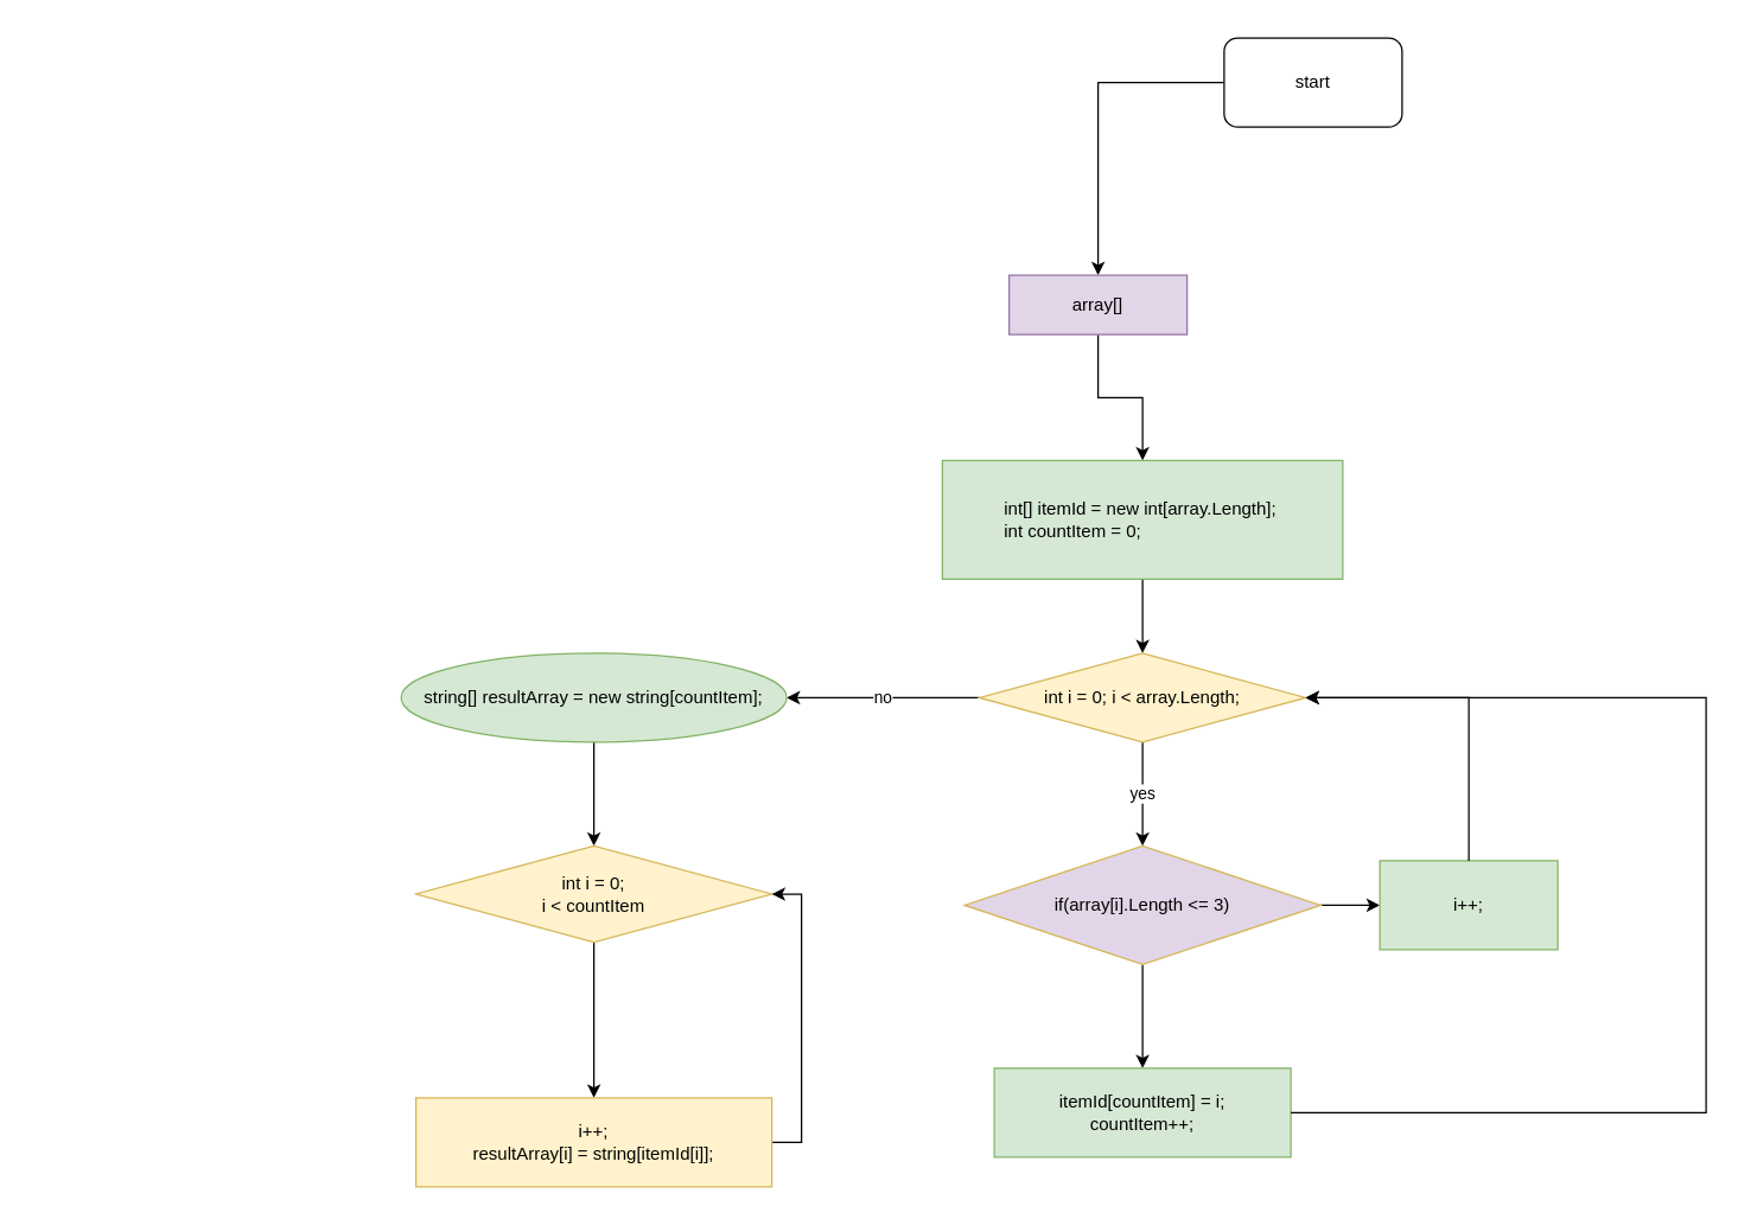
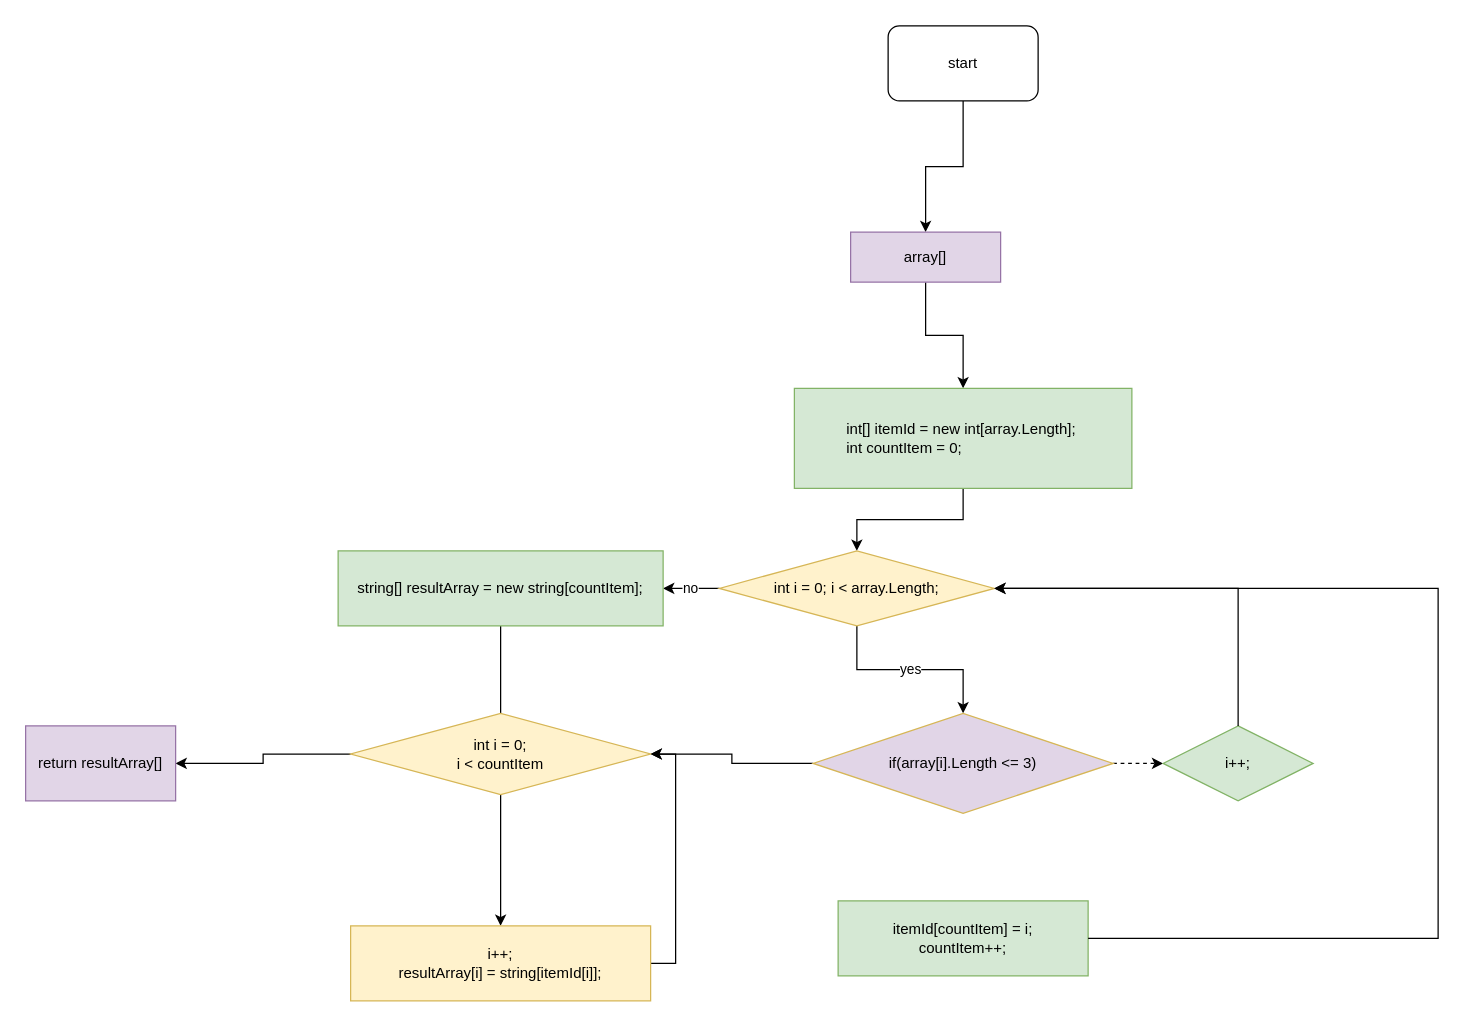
  <mxCell id="0" />
  <mxCell id="1" parent="0" />
  <mxCell id="2" value="" style="edgeStyle=orthogonalEdgeStyle;rounded=0;orthogonalLoop=1;jettySize=auto;html=1;" edge="1" parent="1" source="3" target="5"><mxGeometry relative="1" as="geometry" /></mxCell>
- <mxCell id="3" value="start&lt;br&gt;" style="rounded=1;whiteSpace=wrap;html=1;" vertex="1" parent="1"><mxGeometry x="825" y="25" width="120" height="60" as="geometry" /></mxCell>
+ <mxCell id="3" value="start&lt;br&gt;" style="rounded=1;whiteSpace=wrap;html=1;" vertex="1" parent="1"><mxGeometry x="710" y="20" width="120" height="60" as="geometry" /></mxCell>
  <mxCell id="4" value="" style="edgeStyle=orthogonalEdgeStyle;rounded=0;orthogonalLoop=1;jettySize=auto;html=1;" edge="1" parent="1" source="5" target="7"><mxGeometry relative="1" as="geometry" /></mxCell>
  <mxCell id="5" value="array[]" style="whiteSpace=wrap;html=1;rounded=1;arcSize=0;align=center;fillColor=#e1d5e7;strokeColor=#9673a6;" vertex="1" parent="1"><mxGeometry x="680" y="185" width="120" height="40" as="geometry" /></mxCell>
  <mxCell id="6" value="" style="edgeStyle=orthogonalEdgeStyle;rounded=0;orthogonalLoop=1;jettySize=auto;html=1;" edge="1" parent="1" source="7" target="10"><mxGeometry relative="1" as="geometry" /></mxCell>
  <mxCell id="7" value="&lt;blockquote style=&quot;margin: 0 0 0 40px; border: none; padding: 0px;&quot;&gt;int[] itemId = new int[array.Length];&lt;br&gt; int countItem = 0;&lt;/blockquote&gt;" style="whiteSpace=wrap;html=1;align=left;fillColor=#d5e8d4;strokeColor=#82b366;rounded=1;arcSize=0;" vertex="1" parent="1"><mxGeometry x="635" y="310" width="270" height="80" as="geometry" /></mxCell>
  <mxCell id="8" value="yes" style="edgeStyle=orthogonalEdgeStyle;rounded=0;orthogonalLoop=1;jettySize=auto;html=1;" edge="1" parent="1" source="10" target="13"><mxGeometry relative="1" as="geometry" /></mxCell>
  <mxCell id="9" value="no" style="edgeStyle=orthogonalEdgeStyle;rounded=0;orthogonalLoop=1;jettySize=auto;html=1;" edge="1" parent="1" source="10" target="19"><mxGeometry relative="1" as="geometry" /></mxCell>
- <mxCell id="10" value="int i = 0; i &amp;lt; array.Length;" style="rhombus;whiteSpace=wrap;html=1;align=center;fillColor=#fff2cc;strokeColor=#d6b656;rounded=1;arcSize=0;" vertex="1" parent="1"><mxGeometry x="660" y="440" width="220" height="60" as="geometry" /></mxCell>
- <mxCell id="11" value="" style="edgeStyle=orthogonalEdgeStyle;rounded=0;orthogonalLoop=1;jettySize=auto;html=1;" edge="1" parent="1" source="13" target="14"><mxGeometry relative="1" as="geometry" /></mxCell>
- <mxCell id="12" value="" style="edgeStyle=orthogonalEdgeStyle;rounded=0;orthogonalLoop=1;jettySize=auto;html=1;" edge="1" parent="1" source="13" target="16"><mxGeometry relative="1" as="geometry" /></mxCell>
+ <mxCell id="10" value="int i = 0; i &amp;lt; array.Length;" style="rhombus;whiteSpace=wrap;html=1;align=center;fillColor=#fff2cc;strokeColor=#d6b656;rounded=1;arcSize=0;" vertex="1" parent="1"><mxGeometry x="575" y="440" width="220" height="60" as="geometry" /></mxCell>
+ <mxCell id="11" value="" style="edgeStyle=orthogonalEdgeStyle;rounded=0;orthogonalLoop=1;jettySize=auto;html=1;" edge="1" parent="1" source="13" target="22"><mxGeometry relative="1" as="geometry" /></mxCell>
+ <mxCell id="12" value="" style="edgeStyle=orthogonalEdgeStyle;rounded=0;orthogonalLoop=1;jettySize=auto;html=1;dashed=1;" edge="1" parent="1" source="13" target="16"><mxGeometry relative="1" as="geometry" /></mxCell>
  <mxCell id="13" value="if(array[i].Length &amp;lt;= 3)" style="rhombus;whiteSpace=wrap;html=1;fillColor=#e1d5e7;strokeColor=#d6b656;rounded=1;arcSize=0;" vertex="1" parent="1"><mxGeometry x="650" y="570" width="240" height="80" as="geometry" /></mxCell>
  <mxCell id="14" value="itemId[countItem] = i; &lt;br&gt;countItem++;" style="whiteSpace=wrap;html=1;fillColor=#d5e8d4;strokeColor=#82b366;arcSize=0;rounded=0;" vertex="1" parent="1"><mxGeometry x="670" y="720" width="200" height="60" as="geometry" /></mxCell>
  <mxCell id="15" value="" style="endArrow=classic;html=1;rounded=0;exitX=1;exitY=0.5;exitDx=0;exitDy=0;entryX=1;entryY=0.5;entryDx=0;entryDy=0;" edge="1" parent="1" source="14" target="10"><mxGeometry width="50" height="50" relative="1" as="geometry"><mxPoint x="750" y="680" as="sourcePoint" /><mxPoint x="920" y="490" as="targetPoint" /><Array as="points"><mxPoint x="1150" y="750" /><mxPoint x="1150" y="470" /></Array></mxGeometry></mxCell>
- <mxCell id="16" value="i++;" style="whiteSpace=wrap;html=1;fillColor=#d5e8d4;strokeColor=#82b366;rounded=1;arcSize=0;" vertex="1" parent="1"><mxGeometry x="930" y="580" width="120" height="60" as="geometry" /></mxCell>
+ <mxCell id="16" value="i++;" style="rhombus;whiteSpace=wrap;html=1;fillColor=#d5e8d4;strokeColor=#82b366;arcSize=0;" vertex="1" parent="1"><mxGeometry x="930" y="580" width="120" height="60" as="geometry" /></mxCell>
  <mxCell id="17" value="" style="endArrow=classic;html=1;rounded=0;exitX=0.5;exitY=0;exitDx=0;exitDy=0;entryX=1;entryY=0.5;entryDx=0;entryDy=0;" edge="1" parent="1" source="16" target="10"><mxGeometry width="50" height="50" relative="1" as="geometry"><mxPoint x="670" y="590" as="sourcePoint" /><mxPoint x="920" y="510" as="targetPoint" /><Array as="points"><mxPoint x="990" y="470" /></Array></mxGeometry></mxCell>
- <mxCell id="18" value="" style="edgeStyle=orthogonalEdgeStyle;rounded=0;orthogonalLoop=1;jettySize=auto;html=1;" edge="1" parent="1" source="19" target="22"><mxGeometry relative="1" as="geometry" /></mxCell>
- <mxCell id="19" value="string[] resultArray = new string[countItem];" style="ellipse;whiteSpace=wrap;html=1;fillColor=#d5e8d4;strokeColor=#82b366;arcSize=0;" vertex="1" parent="1"><mxGeometry x="270" y="440" width="260" height="60" as="geometry" /></mxCell>
+ <mxCell id="18" value="" style="edgeStyle=orthogonalEdgeStyle;rounded=0;orthogonalLoop=1;jettySize=auto;html=1;endArrow=none;" edge="1" parent="1" source="19" target="22"><mxGeometry relative="1" as="geometry" /></mxCell>
+ <mxCell id="19" value="string[] resultArray = new string[countItem];" style="whiteSpace=wrap;html=1;fillColor=#d5e8d4;strokeColor=#82b366;rounded=1;arcSize=0;" vertex="1" parent="1"><mxGeometry x="270" y="440" width="260" height="60" as="geometry" /></mxCell>
  <mxCell id="20" value="" style="edgeStyle=orthogonalEdgeStyle;rounded=0;orthogonalLoop=1;jettySize=auto;html=1;" edge="1" parent="1" source="22" target="24"><mxGeometry relative="1" as="geometry" /></mxCell>
+ <mxCell id="21" style="edgeStyle=orthogonalEdgeStyle;rounded=0;orthogonalLoop=1;jettySize=auto;html=1;exitX=0;exitY=0.5;exitDx=0;exitDy=0;" edge="1" parent="1" source="22" target="25"><mxGeometry relative="1" as="geometry"><mxPoint x="90" y="610" as="targetPoint" /></mxGeometry></mxCell>
  <mxCell id="22" value="int i = 0;&lt;br&gt;i &amp;lt; countItem" style="rhombus;whiteSpace=wrap;html=1;fillColor=#fff2cc;strokeColor=#d6b656;rounded=1;arcSize=0;" vertex="1" parent="1"><mxGeometry x="280" y="570" width="240" height="65" as="geometry" /></mxCell>
  <mxCell id="23" style="edgeStyle=orthogonalEdgeStyle;rounded=0;orthogonalLoop=1;jettySize=auto;html=1;exitX=1;exitY=0.5;exitDx=0;exitDy=0;entryX=1;entryY=0.5;entryDx=0;entryDy=0;" edge="1" parent="1" source="24" target="22"><mxGeometry relative="1" as="geometry" /></mxCell>
  <mxCell id="24" value="i++;&lt;br&gt;resultArray[i] = string[itemId[i]];" style="whiteSpace=wrap;html=1;fillColor=#fff2cc;strokeColor=#d6b656;rounded=1;arcSize=0;" vertex="1" parent="1"><mxGeometry x="280" y="740" width="240" height="60" as="geometry" /></mxCell>
+ <mxCell id="25" value="return resultArray[]" style="rounded=0;whiteSpace=wrap;html=1;fillColor=#e1d5e7;strokeColor=#9673a6;" vertex="1" parent="1"><mxGeometry x="20" y="580" width="120" height="60" as="geometry" /></mxCell>
